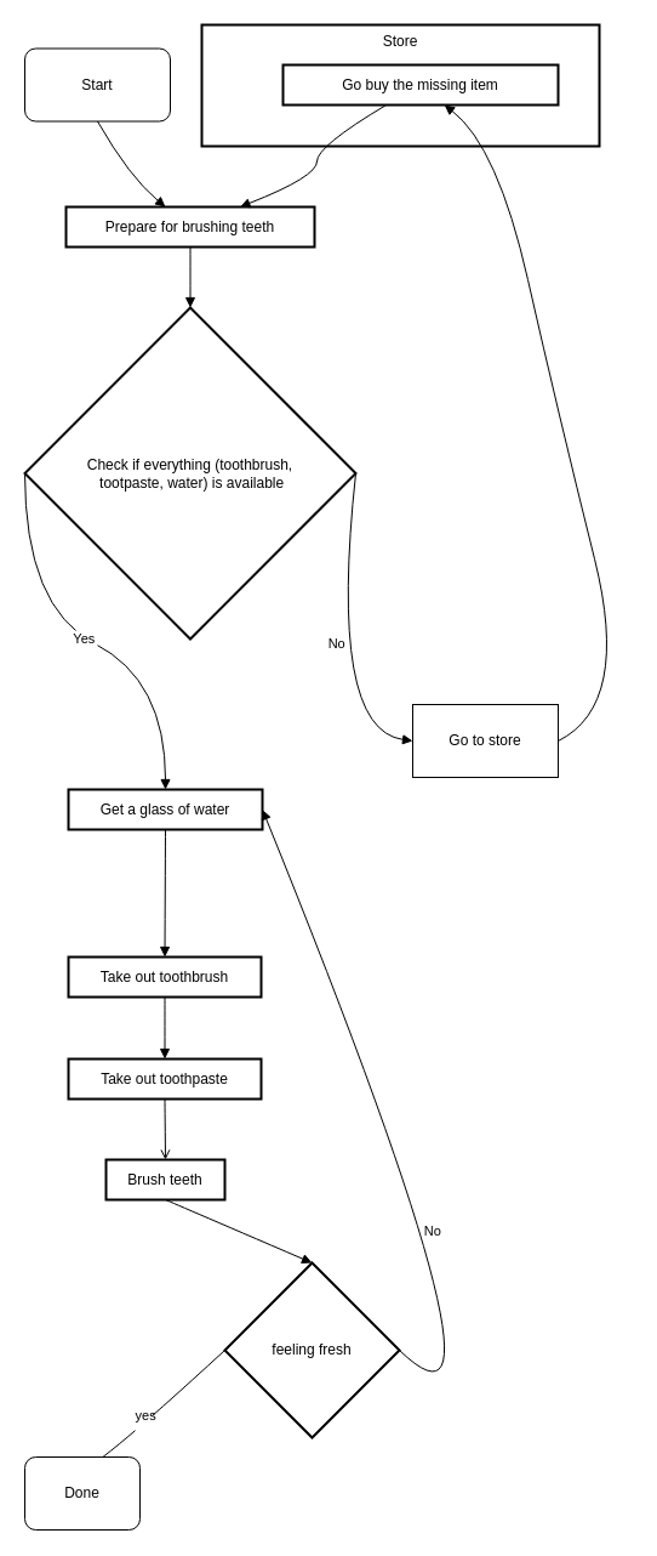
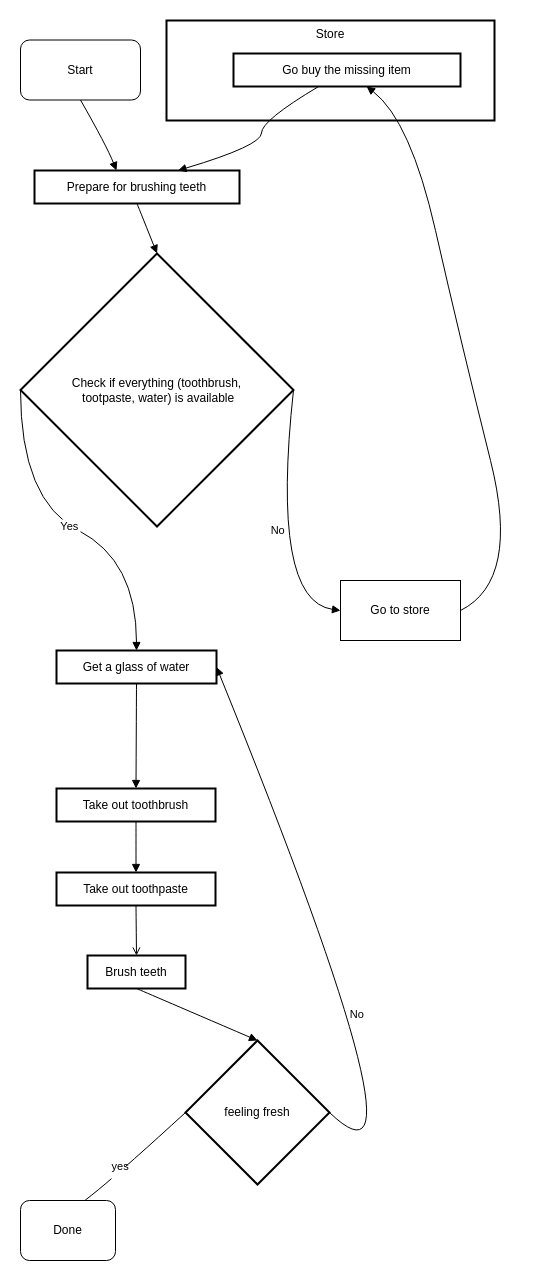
  <mxCell id="0" />
  <mxCell id="1" parent="0" />
  <mxCell id="2" value="Store" style="whiteSpace=wrap;strokeWidth=2;verticalAlign=top;" parent="1" vertex="1"><mxGeometry x="166" width="328" height="100" as="geometry" y="20" /></mxCell>
  <mxCell id="3" value="Go buy the missing item" style="whiteSpace=wrap;strokeWidth=2;" parent="1" vertex="1"><mxGeometry x="233" y="53" width="227" height="33" as="geometry" /></mxCell>
- <mxCell id="4" value="Prepare for brushing teeth" style="whiteSpace=wrap;strokeWidth=2;" parent="1" vertex="1"><mxGeometry x="54" y="170" width="205" height="33" as="geometry" /></mxCell>
+ <mxCell id="4" value="Prepare for brushing teeth" style="whiteSpace=wrap;strokeWidth=2;" parent="1" vertex="1"><mxGeometry x="34" y="170" width="205" height="33" as="geometry" /></mxCell>
  <mxCell id="5" value="Check if everything (toothbrush,&#10; tootpaste, water) is available" style="rhombus;strokeWidth=2;whiteSpace=wrap;" parent="1" vertex="1"><mxGeometry y="253" width="273" height="273" as="geometry" x="20" /></mxCell>
  <mxCell id="6" value="Get a glass of water" style="whiteSpace=wrap;strokeWidth=2;" parent="1" vertex="1"><mxGeometry x="56" y="650" width="160" height="33" as="geometry" /></mxCell>
  <mxCell id="7" value="Take out toothbrush" style="whiteSpace=wrap;strokeWidth=2;" parent="1" vertex="1"><mxGeometry x="56" y="788" width="159" height="33" as="geometry" /></mxCell>
  <mxCell id="8" value="Take out toothpaste" style="whiteSpace=wrap;strokeWidth=2;" parent="1" vertex="1"><mxGeometry x="56" y="872" width="159" height="33" as="geometry" /></mxCell>
  <mxCell id="9" value="Brush teeth" style="whiteSpace=wrap;strokeWidth=2;" parent="1" vertex="1"><mxGeometry x="87" y="955" width="98" height="33" as="geometry" /></mxCell>
  <mxCell id="10" value="" style="curved=1;startArrow=none;endArrow=block;exitX=0.5;exitY=1;entryX=0.4;entryY=0;exitDx=0;exitDy=0;" parent="1" source="24" target="4" edge="1"><mxGeometry relative="1" as="geometry"><Array as="points"><mxPoint x="106" y="145" /></Array></mxGeometry></mxCell>
  <mxCell id="11" value="" style="curved=1;startArrow=none;endArrow=block;exitX=0.5;exitY=1.01;entryX=0.5;entryY=0;" parent="1" source="4" target="5" edge="1"><mxGeometry relative="1" as="geometry"><Array as="points" /></mxGeometry></mxCell>
  <mxCell id="12" value="Yes" style="curved=1;startArrow=none;endArrow=block;exitX=0;exitY=0.5;entryX=0.5;entryY=-0.01;exitDx=0;exitDy=0;" parent="1" source="5" target="6" edge="1"><mxGeometry relative="1" as="geometry"><Array as="points"><mxPoint y="500" x="20" /><mxPoint x="136" y="560" /></Array></mxGeometry></mxCell>
  <mxCell id="13" value="No" style="curved=1;startArrow=none;endArrow=block;exitX=1;exitY=0.5;entryX=0;entryY=0.5;exitDx=0;exitDy=0;entryDx=0;entryDy=0;" parent="1" source="5" target="23" edge="1"><mxGeometry relative="1" as="geometry"><Array as="points"><mxPoint x="270" y="600" /></Array></mxGeometry></mxCell>
  <mxCell id="14" value="" style="curved=1;startArrow=none;endArrow=block;exitX=0.5;exitY=1.01;entryX=0.5;entryY=0.01;" parent="1" source="6" target="7" edge="1"><mxGeometry relative="1" as="geometry"><Array as="points" /></mxGeometry></mxCell>
  <mxCell id="15" value="" style="curved=1;startArrow=none;endArrow=block;exitX=0.5;exitY=1.02;entryX=0.5;entryY=-0.01;" parent="1" source="7" target="8" edge="1"><mxGeometry relative="1" as="geometry"><Array as="points" /></mxGeometry></mxCell>
  <mxCell id="16" value="" style="curved=1;startArrow=none;endArrow=open;exitX=0.5;exitY=1;entryX=0.5;entryY=0;" parent="1" source="8" target="9" edge="1"><mxGeometry relative="1" as="geometry"><Array as="points" /></mxGeometry></mxCell>
  <mxCell id="17" value="" style="curved=1;startArrow=none;endArrow=block;exitX=0.5;exitY=1.02;entryX=0.5;entryY=0;entryDx=0;entryDy=0;" parent="1" source="9" target="20" edge="1"><mxGeometry relative="1" as="geometry"><Array as="points" /></mxGeometry></mxCell>
  <mxCell id="18" value="" style="curved=1;startArrow=none;endArrow=block;exitX=1;exitY=0.5;entryX=0.59;entryY=1.02;exitDx=0;exitDy=0;" parent="1" source="23" target="3" edge="1"><mxGeometry relative="1" as="geometry"><Array as="points"><mxPoint x="520" y="580" /><mxPoint x="460" y="340" /><mxPoint x="410" y="120" /></Array></mxGeometry></mxCell>
  <mxCell id="19" value="" style="curved=1;startArrow=none;endArrow=block;exitX=0.37;exitY=1.02;entryX=0.7;entryY=0;" parent="1" source="3" target="4" edge="1"><mxGeometry relative="1" as="geometry"><Array as="points"><mxPoint x="261" y="120" /><mxPoint x="261" y="145" /></Array></mxGeometry></mxCell>
  <mxCell id="20" value="feeling fresh" style="rhombus;strokeWidth=2;whiteSpace=wrap;" vertex="1" parent="1"><mxGeometry x="185" y="1040" width="144" height="144" as="geometry" /></mxCell>
  <mxCell id="21" value="yes&#10;" style="curved=1;startArrow=none;endArrow=block;exitX=0;exitY=0.5;exitDx=0;exitDy=0;entryX=0.5;entryY=0;entryDx=0;entryDy=0;" edge="1" parent="1" source="20" target="25"><mxGeometry relative="1" as="geometry"><Array as="points"><mxPoint x="68.84" y="1218.66" /></Array><mxPoint x="-20.002" y="1120.002" as="sourcePoint" /><mxPoint x="60" y="1219" as="targetPoint" /></mxGeometry></mxCell>
  <mxCell id="22" value="No" style="curved=1;startArrow=none;endArrow=block;exitX=1;exitY=0.5;exitDx=0;exitDy=0;entryX=1;entryY=0.5;entryDx=0;entryDy=0;" edge="1" parent="1" source="20" target="6"><mxGeometry relative="1" as="geometry"><Array as="points"><mxPoint x="440" y="1218.66" /></Array><mxPoint x="351.158" y="1120.002" as="sourcePoint" /><mxPoint x="210" y="720" as="targetPoint" /></mxGeometry></mxCell>
  <mxCell id="23" value="Go to store" style="rounded=0;whiteSpace=wrap;html=1;" vertex="1" parent="1"><mxGeometry x="340" y="580" width="120" height="60" as="geometry" /></mxCell>
  <mxCell id="24" value="Start" style="rounded=1;whiteSpace=wrap;html=1;" vertex="1" parent="1"><mxGeometry y="39.5" width="120" height="60" as="geometry" x="20" /></mxCell>
  <mxCell id="25" value="Done" style="rounded=1;whiteSpace=wrap;html=1;" vertex="1" parent="1"><mxGeometry x="20" y="1200" width="95" height="60" as="geometry" /></mxCell>
